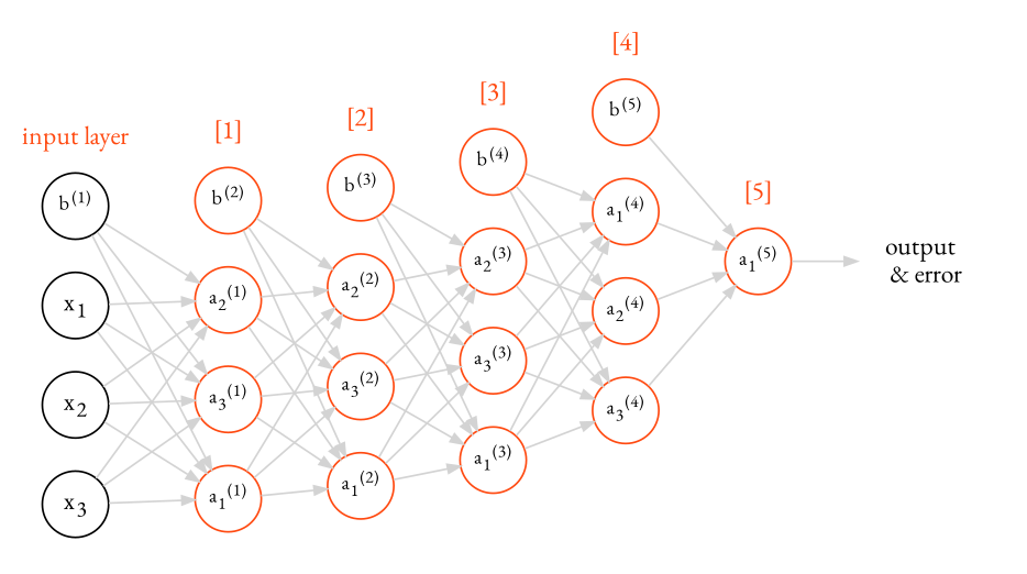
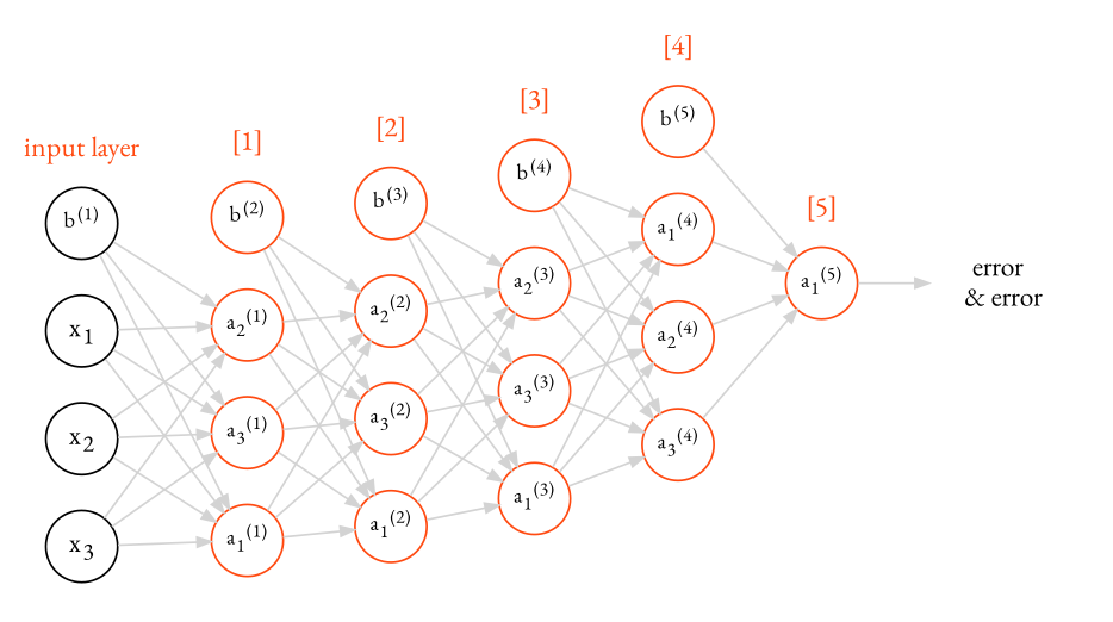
  digraph {
    fontname="EB Garamond"
    rankdir=LR
    splines=line
    node [color="#FF4A11" fixedsize=true fontname="EB Garamond" fontsize=11 shape=circle style=solid]
    edge [arrowsize=.7 color=lightgrey fontname="EB Garamond"]
    n1 [label=<b<SUP>(2)</SUP>>]
    n2 [label=<a<SUB>2</SUB><SUP>(1)</SUP>>]
    n3 [label=<a<SUB>3</SUB><SUP>(1)</SUP>>]
    n4 [label=<a<SUB>1</SUB><SUP>(1)</SUP>>]
    n5 [color=black label=<b<SUP>(1)</SUP>>]
    n6 [color=black label=<x<SUB>1</SUB>> fontsize=""]
    n7 [color=black label=<x<SUB>2</SUB>> fontsize=""]
    n8 [color=black label=<x<SUB>3</SUB>> fontsize=""]
    n9 [label=<b<SUP>(3)</SUP>>]
    n10 [label=<a<SUB>2</SUB><SUP>(2)</SUP>>]
    n11 [label=<a<SUB>3</SUB><SUP>(2)</SUP>>]
    n12 [label=<a<SUB>1</SUB><SUP>(2)</SUP>>]
    n13 [label=<b<SUP>(4)</SUP>>]
    n14 [label=<a<SUB>2</SUB><SUP>(3)</SUP>>]
    n15 [label=<a<SUB>3</SUB><SUP>(3)</SUP>>]
    n16 [label=<a<SUB>1</SUB><SUP>(3)</SUP>>]
    n17 [label=<b<SUP>(5)</SUP>>]
    n18 [label=<a<SUB>1</SUB><SUP>(4)</SUP>>]
    n19 [label=<a<SUB>2</SUB><SUP>(4)</SUP>>]
    n20 [label=<a<SUB>3</SUB><SUP>(4)</SUP>>]
    n21 [label=<a<SUB>1</SUB><SUP>(5)</SUP>>]
-   n22 [color=transparent label="output \n & error" width=1 fontsize=""]
+   n22 [color=transparent label="error \n & error" width=1 fontsize=""]
    subgraph cluster_1 {
      color=white
      label=<<font color="#FF4A11">[1]</font>>
      n1
      n2
      n3
      n4
    }
    subgraph cluster_2 {
      color=white
      label=<<font color="#FF4A11">input layer</font>>
      n5
      n6
      n7
      n8
    }
    subgraph cluster_3 {
      color=white
      label=<<font color="#FF4A11">[2]</font>>
      n9
      n10
      n11
      n12
    }
    subgraph cluster_4 {
      color=white
      label=<<font color="#FF4A11">[3]</font>>
      n13
      n14
      n15
      n16
    }
    subgraph cluster_5 {
      color=white
      label=<<font color="#FF4A11">[4]</font>>
      n17
      n18
      n19
      n20
    }
    subgraph cluster_6 {
      color=white
      label=<<font color="#FF4A11">[5]</font>>
      n21
    }
    subgraph cluster_7 {
      color=white
      n22
    }
    n1 -> n10
    n1 -> n11
    n1 -> n12
    n2 -> n10
    n2 -> n11
    n2 -> n12
    n3 -> n10
    n3 -> n11
    n3 -> n12
    n4 -> n10
    n4 -> n11
    n4 -> n12
    n5 -> n2
    n5 -> n3
    n5 -> n4
    n6 -> n2
    n6 -> n3
    n6 -> n4
    n7 -> n2
    n7 -> n3
    n7 -> n4
    n8 -> n2
    n8 -> n3
    n8 -> n4
    n9 -> n14
    n9 -> n15
    n9 -> n16
    n10 -> n14
    n10 -> n15
    n10 -> n16
    n11 -> n14
    n11 -> n15
    n11 -> n16
    n12 -> n14
    n12 -> n15
    n12 -> n16
    n13 -> n18
    n13 -> n19
    n13 -> n20
    n14 -> n18
    n14 -> n19
    n14 -> n20
    n15 -> n18
    n15 -> n19
    n15 -> n20
    n16 -> n18
    n16 -> n19
    n16 -> n20
    n17 -> n21
    n18 -> n21
    n19 -> n21
    n20 -> n21
    n21 -> n22
  }
